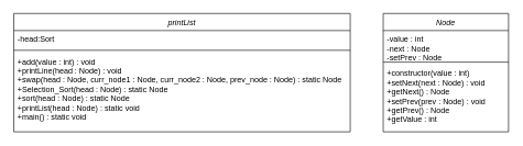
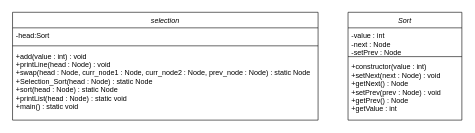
  <mxCell id="0" />
  <mxCell id="1" parent="0" />
- <mxCell id="2" value="printList" style="swimlane;fontStyle=2;align=center;verticalAlign=top;childLayout=stackLayout;horizontal=1;startSize=26;horizontalStack=0;resizeParent=1;resizeLast=0;collapsible=1;marginBottom=0;rounded=0;shadow=0;strokeWidth=1;" parent="1" vertex="1"><mxGeometry x="20" y="20" width="510" height="180" as="geometry"><mxRectangle x="230" y="140" width="160" height="26" as="alternateBounds" /></mxGeometry></mxCell>
+ <mxCell id="2" value="selection" style="swimlane;fontStyle=2;align=center;verticalAlign=top;childLayout=stackLayout;horizontal=1;startSize=26;horizontalStack=0;resizeParent=1;resizeLast=0;collapsible=1;marginBottom=0;rounded=0;shadow=0;strokeWidth=1;" parent="1" vertex="1"><mxGeometry x="20" y="20" width="510" height="180" as="geometry"><mxRectangle x="230" y="140" width="160" height="26" as="alternateBounds" /></mxGeometry></mxCell>
  <mxCell id="3" value="-head:Sort" style="text;align=left;verticalAlign=top;spacingLeft=4;spacingRight=4;overflow=hidden;rotatable=0;points=[[0,0.5],[1,0.5]];portConstraint=eastwest;" parent="2" vertex="1"><mxGeometry y="26" width="510" height="26" as="geometry" /></mxCell>
  <mxCell id="4" value="" style="line;html=1;strokeWidth=1;align=left;verticalAlign=middle;spacingTop=-1;spacingLeft=3;spacingRight=3;rotatable=0;labelPosition=right;points=[];portConstraint=eastwest;" parent="2" vertex="1"><mxGeometry y="52" width="510" height="8" as="geometry" /></mxCell>
  <mxCell id="5" value="+add(value : int) : void&#10;+printLine(head : Node) : void&#10;+swap(head : Node, curr_node1 : Node, curr_node2 : Node, prev_node : Node) : static Node&#10;+Selection_Sort(head : Node) : static Node&#10;+sort(head : Node) : static Node&#10;+printList(head : Node) : static void&#10;+main() : static void" style="text;align=left;verticalAlign=top;spacingLeft=4;spacingRight=4;overflow=hidden;rotatable=0;points=[[0,0.5],[1,0.5]];portConstraint=eastwest;" parent="2" vertex="1"><mxGeometry y="60" width="510" height="120" as="geometry" /></mxCell>
- <mxCell id="6" value="Node" style="swimlane;fontStyle=2;align=center;verticalAlign=top;childLayout=stackLayout;horizontal=1;startSize=26;horizontalStack=0;resizeParent=1;resizeLast=0;collapsible=1;marginBottom=0;rounded=0;shadow=0;strokeWidth=1;" parent="1" vertex="1"><mxGeometry x="580" y="20" width="190" height="180" as="geometry"><mxRectangle x="230" y="140" width="160" height="26" as="alternateBounds" /></mxGeometry></mxCell>
+ <mxCell id="6" value="Sort" style="swimlane;fontStyle=2;align=center;verticalAlign=top;childLayout=stackLayout;horizontal=1;startSize=26;horizontalStack=0;resizeParent=1;resizeLast=0;collapsible=1;marginBottom=0;rounded=0;shadow=0;strokeWidth=1;" parent="1" vertex="1"><mxGeometry x="580" y="20" width="190" height="180" as="geometry"><mxRectangle x="230" y="140" width="160" height="26" as="alternateBounds" /></mxGeometry></mxCell>
  <mxCell id="7" value="-value : int&#10;-next : Node&#10;-setPrev : Node&#10;" style="text;align=left;verticalAlign=top;spacingLeft=4;spacingRight=4;overflow=hidden;rotatable=0;points=[[0,0.5],[1,0.5]];portConstraint=eastwest;" parent="6" vertex="1"><mxGeometry y="26" width="190" height="44" as="geometry" /></mxCell>
  <mxCell id="8" value="" style="line;html=1;strokeWidth=1;align=left;verticalAlign=middle;spacingTop=-1;spacingLeft=3;spacingRight=3;rotatable=0;labelPosition=right;points=[];portConstraint=eastwest;" parent="6" vertex="1"><mxGeometry y="70" width="190" height="8" as="geometry" /></mxCell>
  <mxCell id="9" value="+constructor(value : int)&#10;+setNext(next : Node) : void&#10;+getNext() : Node&#10;+setPrev(prev : Node) : void&#10;+getPrev() : Node&#10;+getValue : int&#10;&#10;" style="text;align=left;verticalAlign=top;spacingLeft=4;spacingRight=4;overflow=hidden;rotatable=0;points=[[0,0.5],[1,0.5]];portConstraint=eastwest;" parent="6" vertex="1"><mxGeometry y="78" width="190" height="90" as="geometry" /></mxCell>
